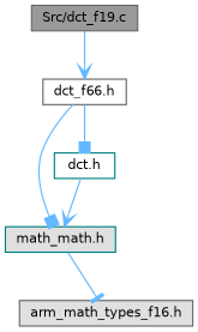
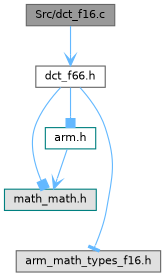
  digraph {
    node [color=gray40 fillcolor=white fontname=Helvetica fontsize=10 shape=box style=filled]
    edge [arrowhead=vee color=steelblue1 fontname=Helvetica fontsize=10 labelfontname=Helvetica labelfontsize=10 style=solid]
-   n1 [fillcolor=grey60 fontcolor=black height=0.2 label="Src/dct_f19.c" width=0.4]
+   n1 [fillcolor=grey60 fontcolor=black height=0.2 label="Src/dct_f16.c" width=0.4]
    n2 [height=0.2 label="dct_f66.h" width=0.4]
    n3 [color=teal fillcolor="#E0E0E0" height=0.2 label="math_math.h" width=0.4]
    n4 [fillcolor="#E0E0E0" height=0.2 label="arm_math_types_f16.h" width=0.4]
-   n5 [color=teal height=0.2 label="dct.h" width=0.4]
+   n5 [color=teal height=0.2 label="arm.h" width=0.4]
    n1 -> n2
    n2 -> n3 [arrowhead=box]
-   n3 -> n4 [arrowhead=tee]
+   n2 -> n4 [arrowhead=tee]
    n2 -> n5 [arrowhead=box]
    n5 -> n3
  }
